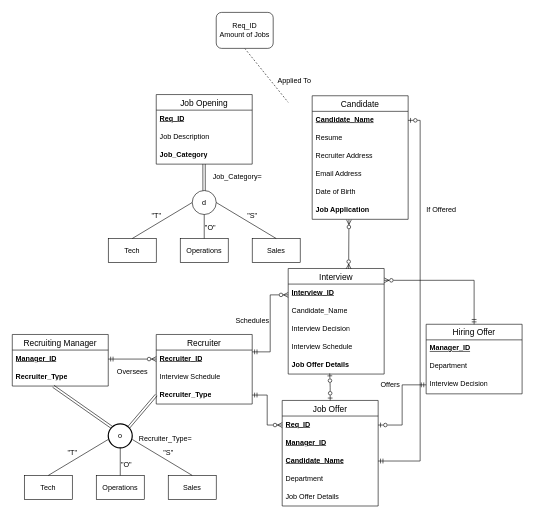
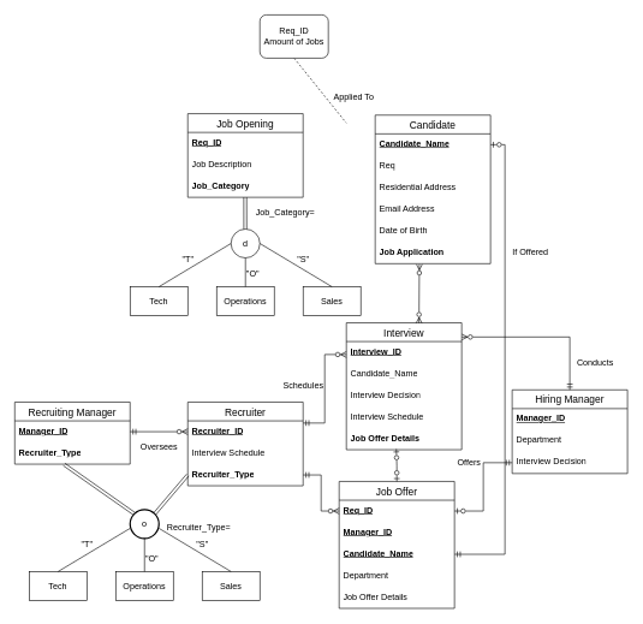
  <mxCell id="0" />
  <mxCell id="1" parent="0" />
  <mxCell id="2" value="Candidate" style="swimlane;fontStyle=0;childLayout=stackLayout;horizontal=1;startSize=26;horizontalStack=0;resizeParent=1;resizeParentMax=0;resizeLast=0;collapsible=1;marginBottom=0;align=center;fontSize=14;" parent="1" vertex="1"><mxGeometry x="520" y="159" width="160" height="206" as="geometry" /></mxCell>
  <mxCell id="3" value="&lt;b&gt;&lt;u&gt;Candidate_Name&lt;/u&gt;&lt;/b&gt;" style="text;strokeColor=none;fillColor=none;spacingLeft=4;spacingRight=4;overflow=hidden;rotatable=0;points=[[0,0.5],[1,0.5]];portConstraint=eastwest;fontSize=12;whiteSpace=wrap;html=1;" parent="2" vertex="1"><mxGeometry y="26" width="160" height="30" as="geometry" /></mxCell>
- <mxCell id="4" value="Resume&lt;br&gt;" style="text;strokeColor=none;fillColor=none;spacingLeft=4;spacingRight=4;overflow=hidden;rotatable=0;points=[[0,0.5],[1,0.5]];portConstraint=eastwest;fontSize=12;whiteSpace=wrap;html=1;" parent="2" vertex="1"><mxGeometry y="56" width="160" height="30" as="geometry" /></mxCell>
- <mxCell id="5" value="Recruiter Address" style="text;strokeColor=none;fillColor=none;spacingLeft=4;spacingRight=4;overflow=hidden;rotatable=0;points=[[0,0.5],[1,0.5]];portConstraint=eastwest;fontSize=12;whiteSpace=wrap;html=1;" parent="2" vertex="1"><mxGeometry y="86" width="160" height="30" as="geometry" /></mxCell>
+ <mxCell id="4" value="Req&lt;br&gt;" style="text;strokeColor=none;fillColor=none;spacingLeft=4;spacingRight=4;overflow=hidden;rotatable=0;points=[[0,0.5],[1,0.5]];portConstraint=eastwest;fontSize=12;whiteSpace=wrap;html=1;" parent="2" vertex="1"><mxGeometry y="56" width="160" height="30" as="geometry" /></mxCell>
+ <mxCell id="5" value="Residential Address" style="text;strokeColor=none;fillColor=none;spacingLeft=4;spacingRight=4;overflow=hidden;rotatable=0;points=[[0,0.5],[1,0.5]];portConstraint=eastwest;fontSize=12;whiteSpace=wrap;html=1;" parent="2" vertex="1"><mxGeometry y="86" width="160" height="30" as="geometry" /></mxCell>
  <mxCell id="6" value="Email Address" style="text;strokeColor=none;fillColor=none;spacingLeft=4;spacingRight=4;overflow=hidden;rotatable=0;points=[[0,0.5],[1,0.5]];portConstraint=eastwest;fontSize=12;whiteSpace=wrap;html=1;" parent="2" vertex="1"><mxGeometry y="116" width="160" height="30" as="geometry" /></mxCell>
  <mxCell id="7" value="Date of Birth" style="text;strokeColor=none;fillColor=none;spacingLeft=4;spacingRight=4;overflow=hidden;rotatable=0;points=[[0,0.5],[1,0.5]];portConstraint=eastwest;fontSize=12;whiteSpace=wrap;html=1;" parent="2" vertex="1"><mxGeometry y="146" width="160" height="30" as="geometry" /></mxCell>
  <mxCell id="8" value="&lt;b&gt;Job Application&lt;/b&gt;" style="text;strokeColor=none;fillColor=none;spacingLeft=4;spacingRight=4;overflow=hidden;rotatable=0;points=[[0,0.5],[1,0.5]];portConstraint=eastwest;fontSize=12;whiteSpace=wrap;html=1;" parent="2" vertex="1"><mxGeometry y="176" width="160" height="30" as="geometry" /></mxCell>
  <mxCell id="9" value="Job Opening" style="swimlane;fontStyle=0;childLayout=stackLayout;horizontal=1;startSize=26;horizontalStack=0;resizeParent=1;resizeParentMax=0;resizeLast=0;collapsible=1;marginBottom=0;align=center;fontSize=14;" parent="1" vertex="1"><mxGeometry x="260" y="157" width="160" height="116" as="geometry" /></mxCell>
  <mxCell id="10" value="&lt;b&gt;&lt;u&gt;Req_ID&lt;/u&gt;&lt;/b&gt;" style="text;strokeColor=none;fillColor=none;spacingLeft=4;spacingRight=4;overflow=hidden;rotatable=0;points=[[0,0.5],[1,0.5]];portConstraint=eastwest;fontSize=12;whiteSpace=wrap;html=1;" parent="9" vertex="1"><mxGeometry y="26" width="160" height="30" as="geometry" /></mxCell>
  <mxCell id="11" value="Job Description" style="text;strokeColor=none;fillColor=none;spacingLeft=4;spacingRight=4;overflow=hidden;rotatable=0;points=[[0,0.5],[1,0.5]];portConstraint=eastwest;fontSize=12;whiteSpace=wrap;html=1;" parent="9" vertex="1"><mxGeometry y="56" width="160" height="30" as="geometry" /></mxCell>
  <mxCell id="12" value="&lt;b&gt;Job_Category&lt;/b&gt;" style="text;strokeColor=none;fillColor=none;spacingLeft=4;spacingRight=4;overflow=hidden;rotatable=0;points=[[0,0.5],[1,0.5]];portConstraint=eastwest;fontSize=12;whiteSpace=wrap;html=1;" parent="9" vertex="1"><mxGeometry y="86" width="160" height="30" as="geometry" /></mxCell>
  <mxCell id="13" value="" style="shape=link;html=1;rounded=0;entryX=0.493;entryY=1.133;entryDx=0;entryDy=0;entryPerimeter=0;" parent="1" edge="1"><mxGeometry width="100" relative="1" as="geometry"><mxPoint x="339.82" y="333.01" as="sourcePoint" /><mxPoint x="339.7" y="273" as="targetPoint" /></mxGeometry></mxCell>
  <mxCell id="14" value="d" style="ellipse;whiteSpace=wrap;html=1;aspect=fixed;" parent="1" vertex="1"><mxGeometry x="320" y="317" width="40" height="40" as="geometry" /></mxCell>
  <mxCell id="15" value="Job_Category=" style="text;html=1;align=center;verticalAlign=middle;resizable=0;points=[];autosize=1;strokeColor=none;fillColor=none;" parent="1" vertex="1"><mxGeometry x="340" y="280" width="110" height="30" as="geometry" /></mxCell>
  <mxCell id="16" value="Tech" style="rounded=0;whiteSpace=wrap;html=1;" parent="1" vertex="1"><mxGeometry x="180" y="397" width="80" height="40" as="geometry" /></mxCell>
  <mxCell id="17" value="Operations" style="rounded=0;whiteSpace=wrap;html=1;" parent="1" vertex="1"><mxGeometry x="300" y="397" width="80" height="40" as="geometry" /></mxCell>
  <mxCell id="18" value="Sales" style="rounded=0;whiteSpace=wrap;html=1;" parent="1" vertex="1"><mxGeometry x="420" y="397" width="80" height="40" as="geometry" /></mxCell>
  <mxCell id="19" value="" style="endArrow=none;html=1;rounded=0;exitX=0.5;exitY=0;exitDx=0;exitDy=0;entryX=0;entryY=0.5;entryDx=0;entryDy=0;" parent="1" source="16" target="14" edge="1"><mxGeometry relative="1" as="geometry"><mxPoint x="250" y="417" as="sourcePoint" /><mxPoint x="410" y="417" as="targetPoint" /></mxGeometry></mxCell>
  <mxCell id="20" value="" style="endArrow=none;html=1;rounded=0;exitX=0.5;exitY=0;exitDx=0;exitDy=0;entryX=0.5;entryY=1;entryDx=0;entryDy=0;" parent="1" source="17" target="14" edge="1"><mxGeometry relative="1" as="geometry"><mxPoint x="250" y="417" as="sourcePoint" /><mxPoint x="410" y="417" as="targetPoint" /></mxGeometry></mxCell>
  <mxCell id="21" value="" style="endArrow=none;html=1;rounded=0;exitX=1;exitY=0.5;exitDx=0;exitDy=0;entryX=0.5;entryY=0;entryDx=0;entryDy=0;" parent="1" source="14" target="18" edge="1"><mxGeometry relative="1" as="geometry"><mxPoint x="360" y="347" as="sourcePoint" /><mxPoint x="520" y="347" as="targetPoint" /></mxGeometry></mxCell>
  <mxCell id="22" value="&quot;T&quot;" style="text;html=1;align=center;verticalAlign=middle;resizable=0;points=[];autosize=1;strokeColor=none;fillColor=none;" parent="1" vertex="1"><mxGeometry x="240" y="345" width="40" height="30" as="geometry" /></mxCell>
  <mxCell id="23" value="&quot;O&quot;" style="text;html=1;align=center;verticalAlign=middle;resizable=0;points=[];autosize=1;strokeColor=none;fillColor=none;" parent="1" vertex="1"><mxGeometry x="330" y="365" width="40" height="30" as="geometry" /></mxCell>
  <mxCell id="24" value="&quot;S&quot;" style="text;html=1;align=center;verticalAlign=middle;resizable=0;points=[];autosize=1;strokeColor=none;fillColor=none;" parent="1" vertex="1"><mxGeometry x="400" y="345" width="40" height="30" as="geometry" /></mxCell>
  <mxCell id="25" value="Recruiter" style="swimlane;fontStyle=0;childLayout=stackLayout;horizontal=1;startSize=26;horizontalStack=0;resizeParent=1;resizeParentMax=0;resizeLast=0;collapsible=1;marginBottom=0;align=center;fontSize=14;" parent="1" vertex="1"><mxGeometry x="260" y="557" width="160" height="116" as="geometry" /></mxCell>
  <mxCell id="26" value="&lt;b&gt;&lt;u&gt;Recruiter_ID&lt;/u&gt;&lt;/b&gt;" style="text;strokeColor=none;fillColor=none;spacingLeft=4;spacingRight=4;overflow=hidden;rotatable=0;points=[[0,0.5],[1,0.5]];portConstraint=eastwest;fontSize=12;whiteSpace=wrap;html=1;" parent="25" vertex="1"><mxGeometry y="26" width="160" height="30" as="geometry" /></mxCell>
  <mxCell id="27" value="Interview Schedule" style="text;strokeColor=none;fillColor=none;spacingLeft=4;spacingRight=4;overflow=hidden;rotatable=0;points=[[0,0.5],[1,0.5]];portConstraint=eastwest;fontSize=12;whiteSpace=wrap;html=1;" parent="25" vertex="1"><mxGeometry y="56" width="160" height="30" as="geometry" /></mxCell>
  <mxCell id="28" value="&lt;b&gt;Recruiter_Type&lt;/b&gt;" style="text;strokeColor=none;fillColor=none;spacingLeft=4;spacingRight=4;overflow=hidden;rotatable=0;points=[[0,0.5],[1,0.5]];portConstraint=eastwest;fontSize=12;whiteSpace=wrap;html=1;" parent="25" vertex="1"><mxGeometry y="86" width="160" height="30" as="geometry" /></mxCell>
  <mxCell id="29" value="o" style="strokeWidth=2;html=1;shape=mxgraph.flowchart.start_2;whiteSpace=wrap;" parent="1" vertex="1"><mxGeometry x="180" y="706" width="40" height="40" as="geometry" /></mxCell>
  <mxCell id="30" value="" style="shape=link;html=1;rounded=0;exitX=0.855;exitY=0.145;exitDx=0;exitDy=0;exitPerimeter=0;entryX=0;entryY=0.5;entryDx=0;entryDy=0;" parent="1" source="29" edge="1" target="28"><mxGeometry width="100" relative="1" as="geometry"><mxPoint x="220" y="713" as="sourcePoint" /><mxPoint x="220" y="673" as="targetPoint" /></mxGeometry></mxCell>
  <mxCell id="31" value="Recruiter_Type=" style="text;html=1;align=center;verticalAlign=middle;resizable=0;points=[];autosize=1;strokeColor=none;fillColor=none;" parent="1" vertex="1"><mxGeometry x="220" y="716" width="110" height="30" as="geometry" /></mxCell>
  <mxCell id="32" value="Recruiting Manager" style="swimlane;fontStyle=0;childLayout=stackLayout;horizontal=1;startSize=26;horizontalStack=0;resizeParent=1;resizeParentMax=0;resizeLast=0;collapsible=1;marginBottom=0;align=center;fontSize=14;" parent="1" vertex="1"><mxGeometry y="557" width="160" height="86" as="geometry" x="20" /></mxCell>
  <mxCell id="33" value="&lt;b&gt;&lt;u&gt;Manager_ID&lt;/u&gt;&lt;/b&gt;" style="text;strokeColor=none;fillColor=none;spacingLeft=4;spacingRight=4;overflow=hidden;rotatable=0;points=[[0,0.5],[1,0.5]];portConstraint=eastwest;fontSize=12;whiteSpace=wrap;html=1;" parent="32" vertex="1"><mxGeometry y="26" width="160" height="30" as="geometry" /></mxCell>
  <mxCell id="34" value="&lt;b&gt;Recruiter_Type&lt;/b&gt;" style="text;strokeColor=none;fillColor=none;spacingLeft=4;spacingRight=4;overflow=hidden;rotatable=0;points=[[0,0.5],[1,0.5]];portConstraint=eastwest;fontSize=12;whiteSpace=wrap;html=1;" parent="32" vertex="1"><mxGeometry y="56" width="160" height="30" as="geometry" /></mxCell>
  <mxCell id="35" value="" style="endArrow=ERzeroToMany;html=1;rounded=0;exitX=1;exitY=0.5;exitDx=0;exitDy=0;entryX=0;entryY=0.5;entryDx=0;entryDy=0;startArrow=ERmandOne;startFill=0;endFill=0;" parent="1" source="33" target="26" edge="1"><mxGeometry relative="1" as="geometry"><mxPoint x="170" y="577" as="sourcePoint" /><mxPoint x="330" y="577" as="targetPoint" /></mxGeometry></mxCell>
  <mxCell id="36" value="Oversees" style="text;html=1;align=center;verticalAlign=middle;resizable=0;points=[];autosize=1;strokeColor=none;fillColor=none;" parent="1" vertex="1"><mxGeometry x="185" y="605" width="70" height="30" as="geometry" /></mxCell>
  <mxCell id="37" value="" style="endArrow=none;dashed=1;html=1;rounded=0;exitX=0.5;exitY=1;exitDx=0;exitDy=0;" parent="1" source="38" edge="1"><mxGeometry width="50" height="50" relative="1" as="geometry"><mxPoint x="360" y="90" as="sourcePoint" /><mxPoint x="480" y="170" as="targetPoint" /></mxGeometry></mxCell>
  <mxCell id="38" value="Req_ID&lt;br&gt;Amount of Jobs" style="rounded=1;whiteSpace=wrap;html=1;" parent="1" vertex="1"><mxGeometry x="360" y="20" width="95" height="60" as="geometry" /></mxCell>
  <mxCell id="39" value="Applied To" style="text;html=1;align=center;verticalAlign=middle;resizable=0;points=[];autosize=1;strokeColor=none;fillColor=none;" parent="1" vertex="1"><mxGeometry x="450" y="120" width="80" height="30" as="geometry" /></mxCell>
- <mxCell id="40" value="Hiring Offer" style="swimlane;fontStyle=0;childLayout=stackLayout;horizontal=1;startSize=26;horizontalStack=0;resizeParent=1;resizeParentMax=0;resizeLast=0;collapsible=1;marginBottom=0;align=center;fontSize=14;" parent="1" vertex="1"><mxGeometry x="710" y="540" width="160" height="116" as="geometry" /></mxCell>
+ <mxCell id="40" value="Hiring Manager" style="swimlane;fontStyle=0;childLayout=stackLayout;horizontal=1;startSize=26;horizontalStack=0;resizeParent=1;resizeParentMax=0;resizeLast=0;collapsible=1;marginBottom=0;align=center;fontSize=14;" parent="1" vertex="1"><mxGeometry x="710" y="540" width="160" height="116" as="geometry" /></mxCell>
  <mxCell id="41" value="&lt;b&gt;&lt;u&gt;Manager_ID&lt;/u&gt;&lt;/b&gt;" style="text;strokeColor=none;fillColor=none;spacingLeft=4;spacingRight=4;overflow=hidden;rotatable=0;points=[[0,0.5],[1,0.5]];portConstraint=eastwest;fontSize=12;whiteSpace=wrap;html=1;" parent="40" vertex="1"><mxGeometry y="26" width="160" height="30" as="geometry" /></mxCell>
  <mxCell id="42" value="Department" style="text;strokeColor=none;fillColor=none;spacingLeft=4;spacingRight=4;overflow=hidden;rotatable=0;points=[[0,0.5],[1,0.5]];portConstraint=eastwest;fontSize=12;whiteSpace=wrap;html=1;" parent="40" vertex="1"><mxGeometry y="56" width="160" height="30" as="geometry" /></mxCell>
  <mxCell id="43" value="Interview Decision" style="text;strokeColor=none;fillColor=none;spacingLeft=4;spacingRight=4;overflow=hidden;rotatable=0;points=[[0,0.5],[1,0.5]];portConstraint=eastwest;fontSize=12;whiteSpace=wrap;html=1;" parent="40" vertex="1"><mxGeometry y="86" width="160" height="30" as="geometry" /></mxCell>
  <mxCell id="44" style="edgeStyle=orthogonalEdgeStyle;rounded=0;orthogonalLoop=1;jettySize=auto;html=1;exitX=1;exitY=0.112;exitDx=0;exitDy=0;entryX=0.5;entryY=0;entryDx=0;entryDy=0;startArrow=ERzeroToMany;startFill=0;endArrow=ERmandOne;endFill=0;exitPerimeter=0;" parent="1" source="46" target="40" edge="1"><mxGeometry relative="1" as="geometry"><mxPoint x="630" y="513.5" as="sourcePoint" /></mxGeometry></mxCell>
  <mxCell id="45" style="edgeStyle=orthogonalEdgeStyle;rounded=0;orthogonalLoop=1;jettySize=auto;html=1;exitX=0;exitY=0.25;exitDx=0;exitDy=0;entryX=1;entryY=0.25;entryDx=0;entryDy=0;startArrow=ERzeroToMany;startFill=0;endArrow=ERmandOne;endFill=0;" parent="1" source="46" target="25" edge="1"><mxGeometry relative="1" as="geometry"><mxPoint x="490" y="513.5" as="sourcePoint" /></mxGeometry></mxCell>
  <mxCell id="46" value="Interview" style="swimlane;fontStyle=0;childLayout=stackLayout;horizontal=1;startSize=26;horizontalStack=0;resizeParent=1;resizeParentMax=0;resizeLast=0;collapsible=1;marginBottom=0;align=center;fontSize=14;" parent="1" vertex="1"><mxGeometry x="480" y="447" width="160" height="176" as="geometry" /></mxCell>
  <mxCell id="47" value="&lt;b&gt;&lt;u&gt;Interview_ID&lt;/u&gt;&lt;/b&gt;" style="text;strokeColor=none;fillColor=none;spacingLeft=4;spacingRight=4;overflow=hidden;rotatable=0;points=[[0,0.5],[1,0.5]];portConstraint=eastwest;fontSize=12;whiteSpace=wrap;html=1;" vertex="1" parent="46"><mxGeometry y="26" width="160" height="30" as="geometry" /></mxCell>
  <mxCell id="48" value="Candidate_Name" style="text;strokeColor=none;fillColor=none;spacingLeft=4;spacingRight=4;overflow=hidden;rotatable=0;points=[[0,0.5],[1,0.5]];portConstraint=eastwest;fontSize=12;whiteSpace=wrap;html=1;" vertex="1" parent="46"><mxGeometry y="56" width="160" height="30" as="geometry" /></mxCell>
  <mxCell id="49" value="Interview Decision" style="text;strokeColor=none;fillColor=none;spacingLeft=4;spacingRight=4;overflow=hidden;rotatable=0;points=[[0,0.5],[1,0.5]];portConstraint=eastwest;fontSize=12;whiteSpace=wrap;html=1;" parent="46" vertex="1"><mxGeometry y="86" width="160" height="30" as="geometry" /></mxCell>
  <mxCell id="50" value="Interview Schedule" style="text;strokeColor=none;fillColor=none;spacingLeft=4;spacingRight=4;overflow=hidden;rotatable=0;points=[[0,0.5],[1,0.5]];portConstraint=eastwest;fontSize=12;whiteSpace=wrap;html=1;" parent="46" vertex="1"><mxGeometry y="116" width="160" height="30" as="geometry" /></mxCell>
  <mxCell id="51" value="&lt;b&gt;Job Offer Details&lt;/b&gt;" style="text;strokeColor=none;fillColor=none;spacingLeft=4;spacingRight=4;overflow=hidden;rotatable=0;points=[[0,0.5],[1,0.5]];portConstraint=eastwest;fontSize=12;whiteSpace=wrap;html=1;" parent="46" vertex="1"><mxGeometry y="146" width="160" height="30" as="geometry" /></mxCell>
  <mxCell id="52" value="Job Offer" style="swimlane;fontStyle=0;childLayout=stackLayout;horizontal=1;startSize=26;horizontalStack=0;resizeParent=1;resizeParentMax=0;resizeLast=0;collapsible=1;marginBottom=0;align=center;fontSize=14;" parent="1" vertex="1"><mxGeometry x="470" y="667" width="160" height="176" as="geometry" /></mxCell>
  <mxCell id="53" value="&lt;b&gt;&lt;u&gt;Req_ID&lt;/u&gt;&lt;/b&gt;" style="text;strokeColor=none;fillColor=none;spacingLeft=4;spacingRight=4;overflow=hidden;rotatable=0;points=[[0,0.5],[1,0.5]];portConstraint=eastwest;fontSize=12;whiteSpace=wrap;html=1;" parent="52" vertex="1"><mxGeometry y="26" width="160" height="30" as="geometry" /></mxCell>
  <mxCell id="54" value="&lt;b&gt;&lt;u&gt;Manager_ID&lt;/u&gt;&lt;/b&gt;" style="text;strokeColor=none;fillColor=none;spacingLeft=4;spacingRight=4;overflow=hidden;rotatable=0;points=[[0,0.5],[1,0.5]];portConstraint=eastwest;fontSize=12;whiteSpace=wrap;html=1;" parent="52" vertex="1"><mxGeometry y="56" width="160" height="30" as="geometry" /></mxCell>
  <mxCell id="55" value="&lt;b&gt;&lt;u&gt;Candidate_Name&lt;/u&gt;&lt;/b&gt;" style="text;strokeColor=none;fillColor=none;spacingLeft=4;spacingRight=4;overflow=hidden;rotatable=0;points=[[0,0.5],[1,0.5]];portConstraint=eastwest;fontSize=12;whiteSpace=wrap;html=1;" parent="52" vertex="1"><mxGeometry y="86" width="160" height="30" as="geometry" /></mxCell>
  <mxCell id="56" value="Department" style="text;strokeColor=none;fillColor=none;spacingLeft=4;spacingRight=4;overflow=hidden;rotatable=0;points=[[0,0.5],[1,0.5]];portConstraint=eastwest;fontSize=12;whiteSpace=wrap;html=1;" parent="52" vertex="1"><mxGeometry y="116" width="160" height="30" as="geometry" /></mxCell>
  <mxCell id="57" value="Job Offer Details" style="text;strokeColor=none;fillColor=none;spacingLeft=4;spacingRight=4;overflow=hidden;rotatable=0;points=[[0,0.5],[1,0.5]];portConstraint=eastwest;fontSize=12;whiteSpace=wrap;html=1;" parent="52" vertex="1"><mxGeometry y="146" width="160" height="30" as="geometry" /></mxCell>
  <mxCell id="58" style="edgeStyle=orthogonalEdgeStyle;rounded=0;orthogonalLoop=1;jettySize=auto;html=1;exitX=0;exitY=0.5;exitDx=0;exitDy=0;entryX=1;entryY=0.5;entryDx=0;entryDy=0;endArrow=ERmandOne;endFill=0;startArrow=ERzeroToMany;startFill=0;" parent="1" source="53" target="28" edge="1"><mxGeometry relative="1" as="geometry" /></mxCell>
  <mxCell id="59" style="edgeStyle=orthogonalEdgeStyle;rounded=0;orthogonalLoop=1;jettySize=auto;html=1;exitX=1;exitY=0.5;exitDx=0;exitDy=0;entryX=0;entryY=0.5;entryDx=0;entryDy=0;endArrow=ERmandOne;endFill=0;startArrow=ERzeroToOne;startFill=0;" parent="1" source="53" target="43" edge="1"><mxGeometry relative="1" as="geometry" /></mxCell>
  <mxCell id="60" style="edgeStyle=orthogonalEdgeStyle;rounded=0;orthogonalLoop=1;jettySize=auto;html=1;exitX=0.5;exitY=0;exitDx=0;exitDy=0;entryX=0.433;entryY=0.967;entryDx=0;entryDy=0;entryPerimeter=0;startArrow=ERzeroToOne;startFill=0;endArrow=ERzeroToOne;endFill=0;" parent="1" source="52" target="51" edge="1"><mxGeometry relative="1" as="geometry" /></mxCell>
  <mxCell id="61" style="edgeStyle=orthogonalEdgeStyle;rounded=0;orthogonalLoop=1;jettySize=auto;html=1;exitX=1;exitY=0.5;exitDx=0;exitDy=0;entryX=1;entryY=0.5;entryDx=0;entryDy=0;startArrow=ERzeroToOne;startFill=0;endArrow=ERmandOne;endFill=0;" parent="1" source="3" target="55" edge="1"><mxGeometry relative="1" as="geometry" /></mxCell>
  <mxCell id="62" value="" style="endArrow=ERzeroToMany;html=1;rounded=0;exitX=0.383;exitY=1.027;exitDx=0;exitDy=0;exitPerimeter=0;startArrow=ERzeroToMany;startFill=0;endFill=0;entryX=0.63;entryY=0.003;entryDx=0;entryDy=0;entryPerimeter=0;" parent="1" source="8" target="46" edge="1"><mxGeometry relative="1" as="geometry"><mxPoint x="540" y="410" as="sourcePoint" /><mxPoint x="580" y="470" as="targetPoint" /></mxGeometry></mxCell>
  <mxCell id="63" value="Schedules" style="text;html=1;align=center;verticalAlign=middle;resizable=0;points=[];autosize=1;strokeColor=none;fillColor=none;" parent="1" vertex="1"><mxGeometry x="380" y="520" width="80" height="30" as="geometry" /></mxCell>
+ <mxCell id="64" value="Conducts" style="text;html=1;align=center;verticalAlign=middle;resizable=0;points=[];autosize=1;strokeColor=none;fillColor=none;" parent="1" vertex="1"><mxGeometry x="790" y="487" width="70" height="30" as="geometry" /></mxCell>
  <mxCell id="65" value="Offers" style="text;html=1;align=center;verticalAlign=middle;resizable=0;points=[];autosize=1;strokeColor=none;fillColor=none;" parent="1" vertex="1"><mxGeometry x="620" y="626" width="60" height="30" as="geometry" /></mxCell>
  <mxCell id="66" value="If Offered" style="text;html=1;align=center;verticalAlign=middle;resizable=0;points=[];autosize=1;strokeColor=none;fillColor=none;" parent="1" vertex="1"><mxGeometry x="700" y="335" width="70" height="30" as="geometry" /></mxCell>
  <mxCell id="67" value="" style="shape=link;html=1;rounded=0;exitX=0.145;exitY=0.145;exitDx=0;exitDy=0;exitPerimeter=0;entryX=0.427;entryY=1.013;entryDx=0;entryDy=0;entryPerimeter=0;" edge="1" parent="1" source="29" target="34"><mxGeometry width="100" relative="1" as="geometry"><mxPoint x="185" y="710" as="sourcePoint" /><mxPoint x="231" y="656" as="targetPoint" /></mxGeometry></mxCell>
  <mxCell id="68" value="Tech" style="rounded=0;whiteSpace=wrap;html=1;" vertex="1" parent="1"><mxGeometry x="40" y="792" width="80" height="40" as="geometry" /></mxCell>
  <mxCell id="69" value="Operations" style="rounded=0;whiteSpace=wrap;html=1;" vertex="1" parent="1"><mxGeometry x="160" y="792" width="80" height="40" as="geometry" /></mxCell>
  <mxCell id="70" value="Sales" style="rounded=0;whiteSpace=wrap;html=1;" vertex="1" parent="1"><mxGeometry x="280" y="792" width="80" height="40" as="geometry" /></mxCell>
  <mxCell id="71" value="" style="endArrow=none;html=1;rounded=0;exitX=0.5;exitY=0;exitDx=0;exitDy=0;entryX=0;entryY=0.5;entryDx=0;entryDy=0;" edge="1" parent="1" source="68"><mxGeometry relative="1" as="geometry"><mxPoint x="110" y="812" as="sourcePoint" /><mxPoint x="180" y="732" as="targetPoint" /></mxGeometry></mxCell>
  <mxCell id="72" value="" style="endArrow=none;html=1;rounded=0;exitX=0.5;exitY=0;exitDx=0;exitDy=0;entryX=0.5;entryY=1;entryDx=0;entryDy=0;entryPerimeter=0;" edge="1" parent="1" source="69" target="29"><mxGeometry relative="1" as="geometry"><mxPoint x="110" y="812" as="sourcePoint" /><mxPoint x="200" y="752" as="targetPoint" /></mxGeometry></mxCell>
  <mxCell id="73" value="" style="endArrow=none;html=1;rounded=0;exitX=1;exitY=0.5;exitDx=0;exitDy=0;entryX=0.5;entryY=0;entryDx=0;entryDy=0;" edge="1" parent="1" target="70"><mxGeometry relative="1" as="geometry"><mxPoint x="220" y="732" as="sourcePoint" /><mxPoint x="380" y="742" as="targetPoint" /></mxGeometry></mxCell>
  <mxCell id="74" value="&quot;T&quot;" style="text;html=1;align=center;verticalAlign=middle;resizable=0;points=[];autosize=1;strokeColor=none;fillColor=none;" vertex="1" parent="1"><mxGeometry x="100" y="740" width="40" height="30" as="geometry" /></mxCell>
  <mxCell id="75" value="&quot;O&quot;" style="text;html=1;align=center;verticalAlign=middle;resizable=0;points=[];autosize=1;strokeColor=none;fillColor=none;" vertex="1" parent="1"><mxGeometry x="190" y="760" width="40" height="30" as="geometry" /></mxCell>
  <mxCell id="76" value="&quot;S&quot;" style="text;html=1;align=center;verticalAlign=middle;resizable=0;points=[];autosize=1;strokeColor=none;fillColor=none;" vertex="1" parent="1"><mxGeometry x="260" y="740" width="40" height="30" as="geometry" /></mxCell>
